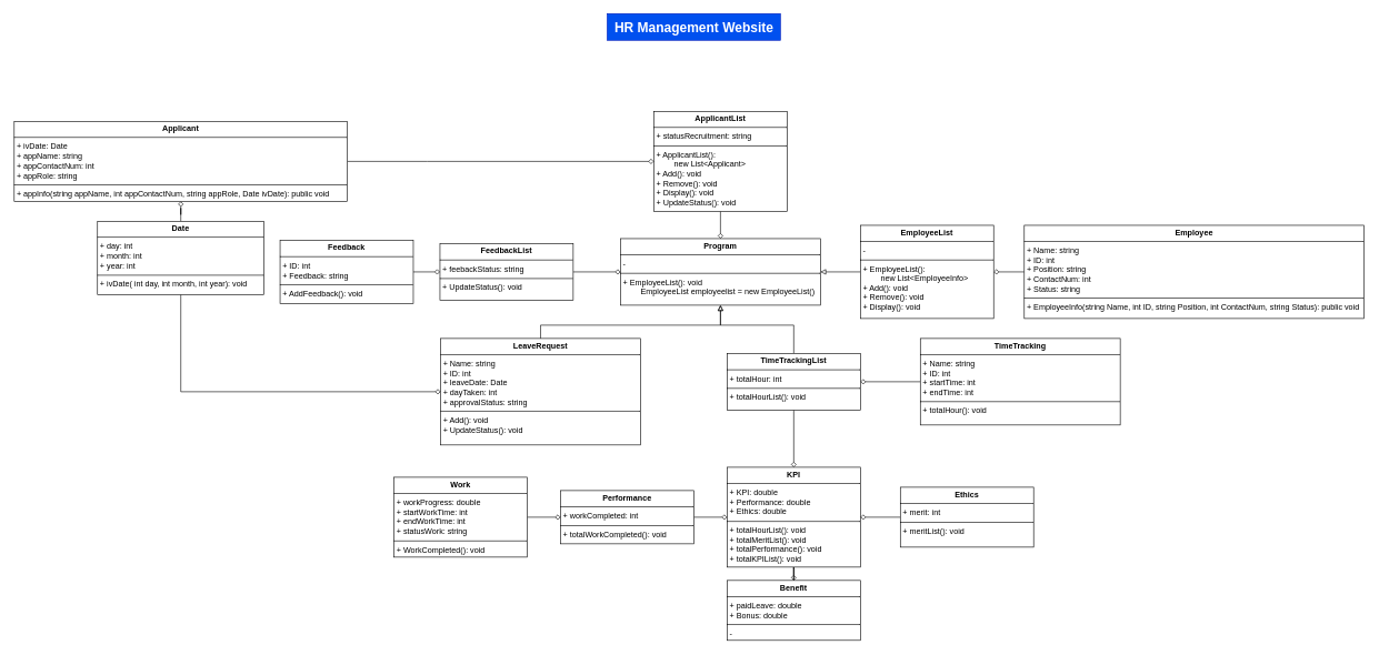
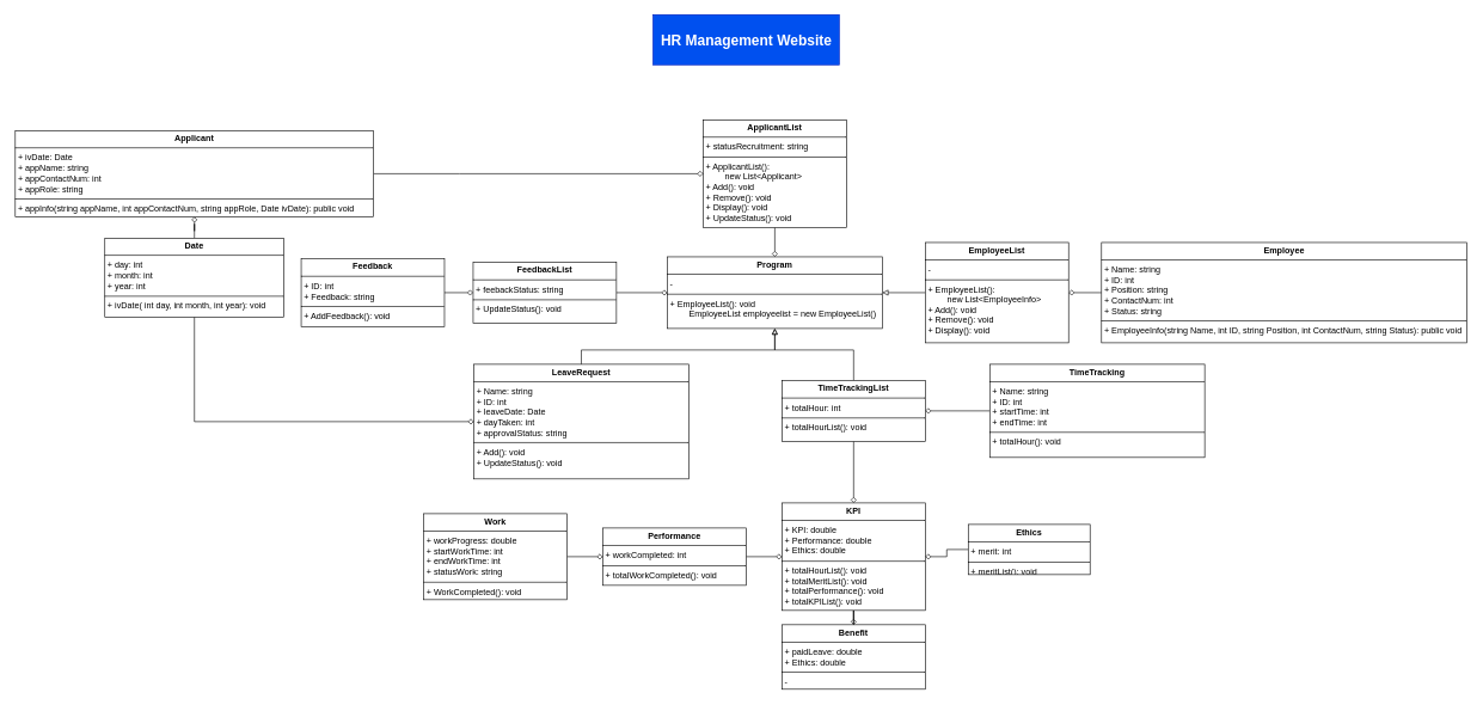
  <mxCell id="0" />
  <mxCell id="1" parent="0" />
  <mxCell id="2" value="&lt;p style=&quot;margin:0px;margin-top:4px;text-align:center;&quot;&gt;&lt;b&gt;Program&lt;/b&gt;&lt;/p&gt;&lt;hr size=&quot;1&quot; style=&quot;border-style:solid;&quot;&gt;&lt;p style=&quot;margin:0px;margin-left:4px;&quot;&gt;-&lt;/p&gt;&lt;hr size=&quot;1&quot; style=&quot;border-style:solid;&quot;&gt;&lt;p style=&quot;margin:0px;margin-left:4px;&quot;&gt;+ EmployeeList(): void&lt;/p&gt;&lt;p style=&quot;margin:0px;margin-left:4px;&quot;&gt;&lt;span style=&quot;white-space: pre;&quot;&gt;&#09;&lt;/span&gt;EmployeeList employeelist = new EmployeeList()&lt;br&gt;&lt;/p&gt;" style="verticalAlign=top;align=left;overflow=fill;html=1;whiteSpace=wrap;" parent="1" vertex="1"><mxGeometry x="930" y="358" width="300" height="100" as="geometry" /></mxCell>
- <mxCell id="3" value="&lt;font style=&quot;font-size: 20px;&quot;&gt;&lt;b&gt;HR Management Website&lt;/b&gt;&lt;/font&gt;" style="text;html=1;align=center;verticalAlign=middle;resizable=0;points=[];autosize=1;strokeColor=#001DBC;fillColor=#0050ef;fontColor=#ffffff;" parent="1" vertex="1"><mxGeometry x="910" y="20" width="260" height="40" as="geometry" /></mxCell>
+ <mxCell id="3" value="&lt;font style=&quot;font-size: 20px;&quot;&gt;&lt;b&gt;HR Management Website&lt;/b&gt;&lt;/font&gt;" style="text;html=1;align=center;verticalAlign=middle;resizable=0;points=[];autosize=1;strokeColor=#001DBC;fillColor=#0050ef;fontColor=#ffffff;" parent="1" vertex="1"><mxGeometry x="910" y="20" width="260" height="70" as="geometry" /></mxCell>
  <mxCell id="4" style="edgeStyle=orthogonalEdgeStyle;rounded=0;orthogonalLoop=1;jettySize=auto;html=1;entryX=1;entryY=0.5;entryDx=0;entryDy=0;endArrow=diamond;endFill=0;" edge="1" parent="1" source="5" target="8"><mxGeometry relative="1" as="geometry" /></mxCell>
  <mxCell id="5" value="&lt;p style=&quot;margin:0px;margin-top:4px;text-align:center;&quot;&gt;&lt;b&gt;TimeTracking&lt;/b&gt;&lt;/p&gt;&lt;hr size=&quot;1&quot; style=&quot;border-style:solid;&quot;&gt;&lt;p style=&quot;margin:0px;margin-left:4px;&quot;&gt;+ Name: string&lt;/p&gt;&lt;p style=&quot;margin:0px;margin-left:4px;&quot;&gt;+ ID: int&lt;/p&gt;&lt;p style=&quot;margin:0px;margin-left:4px;&quot;&gt;+ startTime: int&lt;/p&gt;&lt;p style=&quot;margin:0px;margin-left:4px;&quot;&gt;+ endTime: int&lt;/p&gt;&lt;hr size=&quot;1&quot; style=&quot;border-style:solid;&quot;&gt;&lt;p style=&quot;margin:0px;margin-left:4px;&quot;&gt;+ totalHour(): void&lt;/p&gt;" style="verticalAlign=top;align=left;overflow=fill;html=1;whiteSpace=wrap;" vertex="1" parent="1"><mxGeometry x="1380" y="508" width="300" height="130" as="geometry" /></mxCell>
  <mxCell id="6" style="edgeStyle=orthogonalEdgeStyle;rounded=0;orthogonalLoop=1;jettySize=auto;html=1;entryX=0.5;entryY=1;entryDx=0;entryDy=0;endArrow=block;endFill=0;" edge="1" parent="1" source="8" target="2"><mxGeometry relative="1" as="geometry"><Array as="points"><mxPoint x="1190" y="488" /><mxPoint x="1080" y="488" /></Array></mxGeometry></mxCell>
  <mxCell id="7" style="edgeStyle=orthogonalEdgeStyle;rounded=0;orthogonalLoop=1;jettySize=auto;html=1;entryX=0.5;entryY=0;entryDx=0;entryDy=0;endArrow=diamond;endFill=0;" edge="1" parent="1" source="8" target="23"><mxGeometry relative="1" as="geometry" /></mxCell>
  <mxCell id="8" value="&lt;p style=&quot;margin:0px;margin-top:4px;text-align:center;&quot;&gt;&lt;b&gt;TimeTrackingList&lt;/b&gt;&lt;/p&gt;&lt;hr size=&quot;1&quot; style=&quot;border-style:solid;&quot;&gt;&lt;p style=&quot;margin:0px;margin-left:4px;&quot;&gt;+&amp;nbsp;&lt;span style=&quot;background-color: initial;&quot;&gt;totalHour: int&lt;/span&gt;&lt;/p&gt;&lt;hr size=&quot;1&quot; style=&quot;border-style:solid;&quot;&gt;&lt;p style=&quot;margin:0px;margin-left:4px;&quot;&gt;+&amp;nbsp;&lt;span style=&quot;background-color: initial;&quot;&gt;totalHourList(): void&lt;/span&gt;&lt;/p&gt;" style="verticalAlign=top;align=left;overflow=fill;html=1;whiteSpace=wrap;" vertex="1" parent="1"><mxGeometry x="1090" y="530.5" width="200" height="85" as="geometry" /></mxCell>
  <mxCell id="9" style="edgeStyle=orthogonalEdgeStyle;rounded=0;orthogonalLoop=1;jettySize=auto;html=1;entryX=0.5;entryY=1;entryDx=0;entryDy=0;endArrow=block;endFill=0;" edge="1" parent="1" source="10" target="2"><mxGeometry relative="1" as="geometry"><Array as="points"><mxPoint x="810" y="488" /><mxPoint x="1080" y="488" /></Array></mxGeometry></mxCell>
  <mxCell id="10" value="&lt;p style=&quot;margin:0px;margin-top:4px;text-align:center;&quot;&gt;&lt;b&gt;LeaveRequest&lt;/b&gt;&lt;/p&gt;&lt;hr size=&quot;1&quot; style=&quot;border-style:solid;&quot;&gt;&lt;p style=&quot;margin:0px;margin-left:4px;&quot;&gt;+ Name: string&lt;/p&gt;&lt;p style=&quot;margin:0px;margin-left:4px;&quot;&gt;+ ID: int&lt;/p&gt;&lt;p style=&quot;margin:0px;margin-left:4px;&quot;&gt;+ leaveDate: Date&lt;/p&gt;&lt;p style=&quot;margin:0px;margin-left:4px;&quot;&gt;+ dayTaken: int&lt;/p&gt;&lt;p style=&quot;margin:0px;margin-left:4px;&quot;&gt;+ approvalStatus: string&lt;/p&gt;&lt;hr size=&quot;1&quot; style=&quot;border-style:solid;&quot;&gt;&lt;p style=&quot;margin:0px;margin-left:4px;&quot;&gt;+ Add(): void&lt;/p&gt;&lt;p style=&quot;margin:0px;margin-left:4px;&quot;&gt;+ UpdateStatus(): void&lt;/p&gt;" style="verticalAlign=top;align=left;overflow=fill;html=1;whiteSpace=wrap;" vertex="1" parent="1"><mxGeometry x="660" y="508" width="300" height="160" as="geometry" /></mxCell>
  <mxCell id="11" style="edgeStyle=orthogonalEdgeStyle;rounded=0;orthogonalLoop=1;jettySize=auto;html=1;endArrow=diamond;endFill=0;" edge="1" parent="1" source="12" target="2"><mxGeometry relative="1" as="geometry" /></mxCell>
  <mxCell id="12" value="&lt;p style=&quot;margin:0px;margin-top:4px;text-align:center;&quot;&gt;&lt;b&gt;ApplicantList&lt;/b&gt;&lt;/p&gt;&lt;hr size=&quot;1&quot; style=&quot;border-style:solid;&quot;&gt;&lt;p style=&quot;margin:0px;margin-left:4px;&quot;&gt;+ statusRecruitment: string&lt;/p&gt;&lt;hr size=&quot;1&quot; style=&quot;border-style:solid;&quot;&gt;&lt;p style=&quot;margin:0px;margin-left:4px;&quot;&gt;+ ApplicantList():&lt;/p&gt;&lt;p style=&quot;margin:0px;margin-left:4px;&quot;&gt;&lt;span style=&quot;white-space: pre;&quot;&gt;&#09;&lt;/span&gt;new List&amp;lt;Applicant&amp;gt;&lt;br&gt;&lt;/p&gt;&lt;p style=&quot;margin:0px;margin-left:4px;&quot;&gt;+ Add(): void&lt;/p&gt;&lt;p style=&quot;margin:0px;margin-left:4px;&quot;&gt;+ Remove(): void&lt;/p&gt;&lt;p style=&quot;margin:0px;margin-left:4px;&quot;&gt;+ Display(): void&lt;/p&gt;&lt;p style=&quot;margin:0px;margin-left:4px;&quot;&gt;+ UpdateStatus(): void&lt;/p&gt;" style="verticalAlign=top;align=left;overflow=fill;html=1;whiteSpace=wrap;" vertex="1" parent="1"><mxGeometry x="980" y="167" width="200" height="150" as="geometry" /></mxCell>
  <mxCell id="13" style="edgeStyle=orthogonalEdgeStyle;rounded=0;orthogonalLoop=1;jettySize=auto;html=1;entryX=0.5;entryY=1;entryDx=0;entryDy=0;endArrow=diamond;endFill=0;" edge="1" parent="1" source="15" target="17"><mxGeometry relative="1" as="geometry" /></mxCell>
  <mxCell id="14" style="edgeStyle=orthogonalEdgeStyle;rounded=0;orthogonalLoop=1;jettySize=auto;html=1;entryX=0;entryY=0.5;entryDx=0;entryDy=0;endArrow=diamond;endFill=0;" edge="1" parent="1" source="15" target="10"><mxGeometry relative="1" as="geometry"><Array as="points"><mxPoint x="270" y="588" /></Array></mxGeometry></mxCell>
  <mxCell id="15" value="&lt;p style=&quot;margin:0px;margin-top:4px;text-align:center;&quot;&gt;&lt;b&gt;Date&lt;/b&gt;&lt;/p&gt;&lt;hr size=&quot;1&quot; style=&quot;border-style:solid;&quot;&gt;&lt;p style=&quot;margin:0px;margin-left:4px;&quot;&gt;+ day: int&lt;/p&gt;&lt;p style=&quot;margin:0px;margin-left:4px;&quot;&gt;+ month: int&lt;/p&gt;&lt;p style=&quot;margin:0px;margin-left:4px;&quot;&gt;+ year: int&lt;/p&gt;&lt;hr size=&quot;1&quot; style=&quot;border-style:solid;&quot;&gt;&lt;p style=&quot;margin:0px;margin-left:4px;&quot;&gt;+ ivDate( int day, int month, int year): void&lt;/p&gt;" style="verticalAlign=top;align=left;overflow=fill;html=1;whiteSpace=wrap;" vertex="1" parent="1"><mxGeometry x="145" y="332" width="250" height="110" as="geometry" /></mxCell>
  <mxCell id="16" style="edgeStyle=orthogonalEdgeStyle;rounded=0;orthogonalLoop=1;jettySize=auto;html=1;entryX=0;entryY=0.5;entryDx=0;entryDy=0;endArrow=diamond;endFill=0;" edge="1" parent="1" source="17" target="12"><mxGeometry relative="1" as="geometry"><Array as="points"><mxPoint x="640" y="242" /><mxPoint x="640" y="242" /></Array></mxGeometry></mxCell>
  <mxCell id="17" value="&lt;p style=&quot;margin:0px;margin-top:4px;text-align:center;&quot;&gt;&lt;b&gt;Applicant&lt;/b&gt;&lt;/p&gt;&lt;hr size=&quot;1&quot; style=&quot;border-style:solid;&quot;&gt;&lt;p style=&quot;margin:0px;margin-left:4px;&quot;&gt;&lt;span style=&quot;background-color: initial;&quot;&gt;+ ivDate: Date&lt;/span&gt;&lt;br&gt;&lt;/p&gt;&lt;p style=&quot;margin:0px;margin-left:4px;&quot;&gt;&lt;span style=&quot;background-color: initial;&quot;&gt;+ appName: string&lt;/span&gt;&lt;/p&gt;&lt;p style=&quot;margin:0px;margin-left:4px;&quot;&gt;&lt;span style=&quot;background-color: initial;&quot;&gt;+ appContactNum: int&lt;/span&gt;&lt;/p&gt;&lt;p style=&quot;margin:0px;margin-left:4px;&quot;&gt;&lt;span style=&quot;background-color: initial;&quot;&gt;+ appRole: string&lt;/span&gt;&lt;/p&gt;&lt;hr size=&quot;1&quot; style=&quot;border-style:solid;&quot;&gt;&lt;p style=&quot;margin:0px;margin-left:4px;&quot;&gt;+ appInfo(string appName, int appContactNum, string appRole, Date ivDate): public void&lt;br&gt;&lt;/p&gt;" style="verticalAlign=top;align=left;overflow=fill;html=1;whiteSpace=wrap;" vertex="1" parent="1"><mxGeometry x="20" y="182" width="500" height="120" as="geometry" /></mxCell>
  <mxCell id="18" style="edgeStyle=orthogonalEdgeStyle;rounded=0;orthogonalLoop=1;jettySize=auto;html=1;entryX=1;entryY=0.5;entryDx=0;entryDy=0;endArrow=diamond;endFill=0;" edge="1" parent="1" source="19" target="21"><mxGeometry relative="1" as="geometry" /></mxCell>
  <mxCell id="19" value="&lt;p style=&quot;margin:0px;margin-top:4px;text-align:center;&quot;&gt;&lt;b&gt;Employee&lt;/b&gt;&lt;/p&gt;&lt;hr size=&quot;1&quot; style=&quot;border-style:solid;&quot;&gt;&lt;p style=&quot;margin: 0px 0px 0px 4px;&quot;&gt;+ Name: string&lt;/p&gt;&lt;p style=&quot;margin: 0px 0px 0px 4px;&quot;&gt;+ ID: int&lt;/p&gt;&lt;p style=&quot;margin: 0px 0px 0px 4px;&quot;&gt;+ Position: string&lt;/p&gt;&lt;p style=&quot;margin: 0px 0px 0px 4px;&quot;&gt;+ ContactNum: int&lt;/p&gt;&lt;p style=&quot;margin: 0px 0px 0px 4px;&quot;&gt;+ Status: string&lt;/p&gt;&lt;hr size=&quot;1&quot; style=&quot;border-style:solid;&quot;&gt;&lt;p style=&quot;margin:0px;margin-left:4px;&quot;&gt;+ EmployeeInfo(string Name, int ID, string Position, int ContactNum, string Status): public void&lt;/p&gt;" style="verticalAlign=top;align=left;overflow=fill;html=1;whiteSpace=wrap;" vertex="1" parent="1"><mxGeometry x="1536" y="338" width="510" height="140" as="geometry" /></mxCell>
  <mxCell id="20" style="edgeStyle=orthogonalEdgeStyle;rounded=0;orthogonalLoop=1;jettySize=auto;html=1;entryX=1;entryY=0.5;entryDx=0;entryDy=0;endArrow=block;endFill=0;" edge="1" parent="1" source="21" target="2"><mxGeometry relative="1" as="geometry" /></mxCell>
  <mxCell id="21" value="&lt;p style=&quot;margin:0px;margin-top:4px;text-align:center;&quot;&gt;&lt;b&gt;EmployeeList&lt;/b&gt;&lt;/p&gt;&lt;hr size=&quot;1&quot; style=&quot;border-style:solid;&quot;&gt;&lt;p style=&quot;margin:0px;margin-left:4px;&quot;&gt;-&lt;/p&gt;&lt;hr size=&quot;1&quot; style=&quot;border-style:solid;&quot;&gt;&lt;p style=&quot;margin:0px;margin-left:4px;&quot;&gt;+ EmployeeList():&lt;/p&gt;&lt;p style=&quot;margin:0px;margin-left:4px;&quot;&gt;&lt;span style=&quot;white-space: pre;&quot;&gt;&#09;&lt;/span&gt;new List&amp;lt;EmployeeInfo&amp;gt;&lt;br&gt;&lt;/p&gt;&lt;p style=&quot;margin:0px;margin-left:4px;&quot;&gt;+ Add(): void&lt;/p&gt;&lt;p style=&quot;margin:0px;margin-left:4px;&quot;&gt;+ Remove(): void&lt;/p&gt;&lt;p style=&quot;margin:0px;margin-left:4px;&quot;&gt;+ Display(): void&lt;/p&gt;" style="verticalAlign=top;align=left;overflow=fill;html=1;whiteSpace=wrap;" vertex="1" parent="1"><mxGeometry x="1290" y="338" width="200" height="140" as="geometry" /></mxCell>
  <mxCell id="22" style="edgeStyle=orthogonalEdgeStyle;rounded=0;orthogonalLoop=1;jettySize=auto;html=1;entryX=0.5;entryY=0;entryDx=0;entryDy=0;endArrow=diamond;endFill=0;" edge="1" parent="1" source="23" target="32"><mxGeometry relative="1" as="geometry" /></mxCell>
  <mxCell id="23" value="&lt;p style=&quot;margin:0px;margin-top:4px;text-align:center;&quot;&gt;&lt;b&gt;KPI&lt;/b&gt;&lt;/p&gt;&lt;hr size=&quot;1&quot; style=&quot;border-style:solid;&quot;&gt;&lt;p style=&quot;margin:0px;margin-left:4px;&quot;&gt;+ KPI&lt;span style=&quot;background-color: initial;&quot;&gt;: double&lt;/span&gt;&lt;/p&gt;&lt;p style=&quot;margin:0px;margin-left:4px;&quot;&gt;&lt;span style=&quot;background-color: initial;&quot;&gt;+ Performance: double&lt;/span&gt;&lt;/p&gt;&lt;p style=&quot;margin:0px;margin-left:4px;&quot;&gt;&lt;span style=&quot;background-color: initial;&quot;&gt;+ Ethics: double&lt;/span&gt;&lt;/p&gt;&lt;hr size=&quot;1&quot; style=&quot;border-style:solid;&quot;&gt;&lt;p style=&quot;margin:0px;margin-left:4px;&quot;&gt;+&amp;nbsp;&lt;span style=&quot;background-color: initial;&quot;&gt;totalHourList(): void&lt;/span&gt;&lt;/p&gt;&lt;p style=&quot;margin:0px;margin-left:4px;&quot;&gt;&lt;span style=&quot;background-color: initial;&quot;&gt;+ totalMeritList(): void&lt;/span&gt;&lt;/p&gt;&lt;p style=&quot;margin:0px;margin-left:4px;&quot;&gt;&lt;span style=&quot;background-color: initial;&quot;&gt;+ totalPerformance(): void&lt;/span&gt;&lt;/p&gt;&lt;p style=&quot;margin:0px;margin-left:4px;&quot;&gt;&lt;span style=&quot;background-color: initial;&quot;&gt;+ totalKPIList(): void&lt;/span&gt;&lt;/p&gt;" style="verticalAlign=top;align=left;overflow=fill;html=1;whiteSpace=wrap;" vertex="1" parent="1"><mxGeometry x="1090" y="701.5" width="200" height="150" as="geometry" /></mxCell>
  <mxCell id="24" style="edgeStyle=orthogonalEdgeStyle;rounded=0;orthogonalLoop=1;jettySize=auto;html=1;entryX=1;entryY=0.5;entryDx=0;entryDy=0;endArrow=diamond;endFill=0;" edge="1" parent="1" source="25" target="23"><mxGeometry relative="1" as="geometry" /></mxCell>
- <mxCell id="25" value="&lt;p style=&quot;margin:0px;margin-top:4px;text-align:center;&quot;&gt;&lt;b&gt;Ethics&lt;/b&gt;&lt;/p&gt;&lt;hr size=&quot;1&quot; style=&quot;border-style:solid;&quot;&gt;&lt;p style=&quot;margin:0px;margin-left:4px;&quot;&gt;+ merit: int&lt;/p&gt;&lt;hr size=&quot;1&quot; style=&quot;border-style:solid;&quot;&gt;&lt;p style=&quot;margin:0px;margin-left:4px;&quot;&gt;+ merit&lt;span style=&quot;background-color: initial;&quot;&gt;List(): void&lt;/span&gt;&lt;/p&gt;&lt;p style=&quot;margin:0px;margin-left:4px;&quot;&gt;&lt;span style=&quot;background-color: initial;&quot;&gt;&lt;br&gt;&lt;/span&gt;&lt;/p&gt;" style="verticalAlign=top;align=left;overflow=fill;html=1;whiteSpace=wrap;" vertex="1" parent="1"><mxGeometry x="1350" y="731.5" width="200" height="90" as="geometry" /></mxCell>
+ <mxCell id="25" value="&lt;p style=&quot;margin:0px;margin-top:4px;text-align:center;&quot;&gt;&lt;b&gt;Ethics&lt;/b&gt;&lt;/p&gt;&lt;hr size=&quot;1&quot; style=&quot;border-style:solid;&quot;&gt;&lt;p style=&quot;margin:0px;margin-left:4px;&quot;&gt;+ merit: int&lt;/p&gt;&lt;hr size=&quot;1&quot; style=&quot;border-style:solid;&quot;&gt;&lt;p style=&quot;margin:0px;margin-left:4px;&quot;&gt;+ merit&lt;span style=&quot;background-color: initial;&quot;&gt;List(): void&lt;/span&gt;&lt;/p&gt;&lt;p style=&quot;margin:0px;margin-left:4px;&quot;&gt;&lt;span style=&quot;background-color: initial;&quot;&gt;&lt;br&gt;&lt;/span&gt;&lt;/p&gt;" style="verticalAlign=top;align=left;overflow=fill;html=1;whiteSpace=wrap;" vertex="1" parent="1"><mxGeometry x="1350" y="731.5" width="170" height="70" as="geometry" /></mxCell>
  <mxCell id="26" style="edgeStyle=orthogonalEdgeStyle;rounded=0;orthogonalLoop=1;jettySize=auto;html=1;entryX=0;entryY=0.5;entryDx=0;entryDy=0;endArrow=diamond;endFill=0;" edge="1" parent="1" source="27" target="23"><mxGeometry relative="1" as="geometry" /></mxCell>
  <mxCell id="27" value="&lt;p style=&quot;margin:0px;margin-top:4px;text-align:center;&quot;&gt;&lt;b&gt;Performance&lt;/b&gt;&lt;/p&gt;&lt;hr size=&quot;1&quot; style=&quot;border-style:solid;&quot;&gt;&lt;p style=&quot;margin:0px;margin-left:4px;&quot;&gt;&lt;span style=&quot;background-color: initial;&quot;&gt;+ workCompleted&lt;/span&gt;&lt;span style=&quot;background-color: initial;&quot;&gt;: int&lt;/span&gt;&lt;br&gt;&lt;/p&gt;&lt;hr size=&quot;1&quot; style=&quot;border-style:solid;&quot;&gt;&lt;p style=&quot;margin:0px;margin-left:4px;&quot;&gt;+ totalWorkCompleted&lt;span style=&quot;background-color: initial;&quot;&gt;(): void&lt;/span&gt;&lt;/p&gt;" style="verticalAlign=top;align=left;overflow=fill;html=1;whiteSpace=wrap;" vertex="1" parent="1"><mxGeometry x="840" y="736.5" width="200" height="80" as="geometry" /></mxCell>
  <mxCell id="28" style="edgeStyle=orthogonalEdgeStyle;rounded=0;orthogonalLoop=1;jettySize=auto;html=1;entryX=0;entryY=0.5;entryDx=0;entryDy=0;endArrow=diamond;endFill=0;" edge="1" parent="1" source="29" target="27"><mxGeometry relative="1" as="geometry" /></mxCell>
  <mxCell id="29" value="&lt;p style=&quot;margin:0px;margin-top:4px;text-align:center;&quot;&gt;&lt;b&gt;Work&lt;/b&gt;&lt;/p&gt;&lt;hr size=&quot;1&quot; style=&quot;border-style:solid;&quot;&gt;&lt;p style=&quot;margin:0px;margin-left:4px;&quot;&gt;&lt;span style=&quot;background-color: initial;&quot;&gt;+ workProgress&lt;/span&gt;&lt;span style=&quot;background-color: initial;&quot;&gt;: double&lt;/span&gt;&lt;br&gt;&lt;/p&gt;&lt;p style=&quot;margin:0px;margin-left:4px;&quot;&gt;&lt;span style=&quot;background-color: initial;&quot;&gt;+ startWorkTime: int&lt;/span&gt;&lt;/p&gt;&lt;p style=&quot;margin:0px;margin-left:4px;&quot;&gt;&lt;span style=&quot;background-color: initial;&quot;&gt;+ endWorkTime: int&lt;/span&gt;&lt;/p&gt;&lt;p style=&quot;margin:0px;margin-left:4px;&quot;&gt;&lt;span style=&quot;background-color: initial;&quot;&gt;+ statusWork: string&lt;/span&gt;&lt;/p&gt;&lt;hr size=&quot;1&quot; style=&quot;border-style:solid;&quot;&gt;&lt;p style=&quot;margin:0px;margin-left:4px;&quot;&gt;+ WorkCompleted&lt;span style=&quot;background-color: initial;&quot;&gt;(): void&lt;/span&gt;&lt;/p&gt;" style="verticalAlign=top;align=left;overflow=fill;html=1;whiteSpace=wrap;" vertex="1" parent="1"><mxGeometry x="590" y="716.5" width="200" height="120" as="geometry" /></mxCell>
  <mxCell id="30" style="edgeStyle=orthogonalEdgeStyle;rounded=0;orthogonalLoop=1;jettySize=auto;html=1;entryX=0;entryY=0.5;entryDx=0;entryDy=0;endArrow=diamond;endFill=0;" edge="1" parent="1" source="31" target="34"><mxGeometry relative="1" as="geometry" /></mxCell>
  <mxCell id="31" value="&lt;p style=&quot;margin:0px;margin-top:4px;text-align:center;&quot;&gt;&lt;b&gt;Feedback&lt;/b&gt;&lt;/p&gt;&lt;hr size=&quot;1&quot; style=&quot;border-style:solid;&quot;&gt;&lt;p style=&quot;margin:0px;margin-left:4px;&quot;&gt;+ ID: int&lt;/p&gt;&lt;p style=&quot;margin:0px;margin-left:4px;&quot;&gt;+ Feedback: string&lt;/p&gt;&lt;hr size=&quot;1&quot; style=&quot;border-style:solid;&quot;&gt;&lt;p style=&quot;margin:0px;margin-left:4px;&quot;&gt;+ AddFeedback(): void&lt;br&gt;&lt;/p&gt;" style="verticalAlign=top;align=left;overflow=fill;html=1;whiteSpace=wrap;" vertex="1" parent="1"><mxGeometry x="419" y="360.5" width="200" height="95" as="geometry" /></mxCell>
- <mxCell id="32" value="&lt;p style=&quot;margin:0px;margin-top:4px;text-align:center;&quot;&gt;&lt;b&gt;Benefit&lt;/b&gt;&lt;/p&gt;&lt;hr size=&quot;1&quot; style=&quot;border-style:solid;&quot;&gt;&lt;p style=&quot;margin:0px;margin-left:4px;&quot;&gt;&lt;span style=&quot;background-color: initial;&quot;&gt;+ paidLeave: double&lt;/span&gt;&lt;/p&gt;&lt;p style=&quot;margin:0px;margin-left:4px;&quot;&gt;&lt;span style=&quot;background-color: initial;&quot;&gt;+ Bonus: double&lt;/span&gt;&lt;/p&gt;&lt;hr size=&quot;1&quot; style=&quot;border-style:solid;&quot;&gt;&lt;p style=&quot;margin:0px;margin-left:4px;&quot;&gt;-&lt;/p&gt;" style="verticalAlign=top;align=left;overflow=fill;html=1;whiteSpace=wrap;" vertex="1" parent="1"><mxGeometry x="1090" y="871.5" width="200" height="90" as="geometry" /></mxCell>
+ <mxCell id="32" value="&lt;p style=&quot;margin:0px;margin-top:4px;text-align:center;&quot;&gt;&lt;b&gt;Benefit&lt;/b&gt;&lt;/p&gt;&lt;hr size=&quot;1&quot; style=&quot;border-style:solid;&quot;&gt;&lt;p style=&quot;margin:0px;margin-left:4px;&quot;&gt;&lt;span style=&quot;background-color: initial;&quot;&gt;+ paidLeave: double&lt;/span&gt;&lt;/p&gt;&lt;p style=&quot;margin:0px;margin-left:4px;&quot;&gt;&lt;span style=&quot;background-color: initial;&quot;&gt;+ Ethics: double&lt;/span&gt;&lt;/p&gt;&lt;hr size=&quot;1&quot; style=&quot;border-style:solid;&quot;&gt;&lt;p style=&quot;margin:0px;margin-left:4px;&quot;&gt;-&lt;/p&gt;" style="verticalAlign=top;align=left;overflow=fill;html=1;whiteSpace=wrap;" vertex="1" parent="1"><mxGeometry x="1090" y="871.5" width="200" height="90" as="geometry" /></mxCell>
  <mxCell id="33" style="edgeStyle=orthogonalEdgeStyle;rounded=0;orthogonalLoop=1;jettySize=auto;html=1;entryX=0;entryY=0.5;entryDx=0;entryDy=0;endArrow=diamond;endFill=0;" edge="1" parent="1" source="34" target="2"><mxGeometry relative="1" as="geometry" /></mxCell>
  <mxCell id="34" value="&lt;p style=&quot;margin:0px;margin-top:4px;text-align:center;&quot;&gt;&lt;b&gt;FeedbackList&lt;/b&gt;&lt;/p&gt;&lt;hr size=&quot;1&quot; style=&quot;border-style:solid;&quot;&gt;&lt;p style=&quot;margin:0px;margin-left:4px;&quot;&gt;+ feebackStatus: string&lt;br&gt;&lt;/p&gt;&lt;hr size=&quot;1&quot; style=&quot;border-style:solid;&quot;&gt;&lt;p style=&quot;margin:0px;margin-left:4px;&quot;&gt;&lt;span style=&quot;background-color: initial;&quot;&gt;+ UpdateStatus(): void&lt;/span&gt;&lt;br&gt;&lt;/p&gt;" style="verticalAlign=top;align=left;overflow=fill;html=1;whiteSpace=wrap;" vertex="1" parent="1"><mxGeometry x="659" y="365.5" width="200" height="85" as="geometry" /></mxCell>
